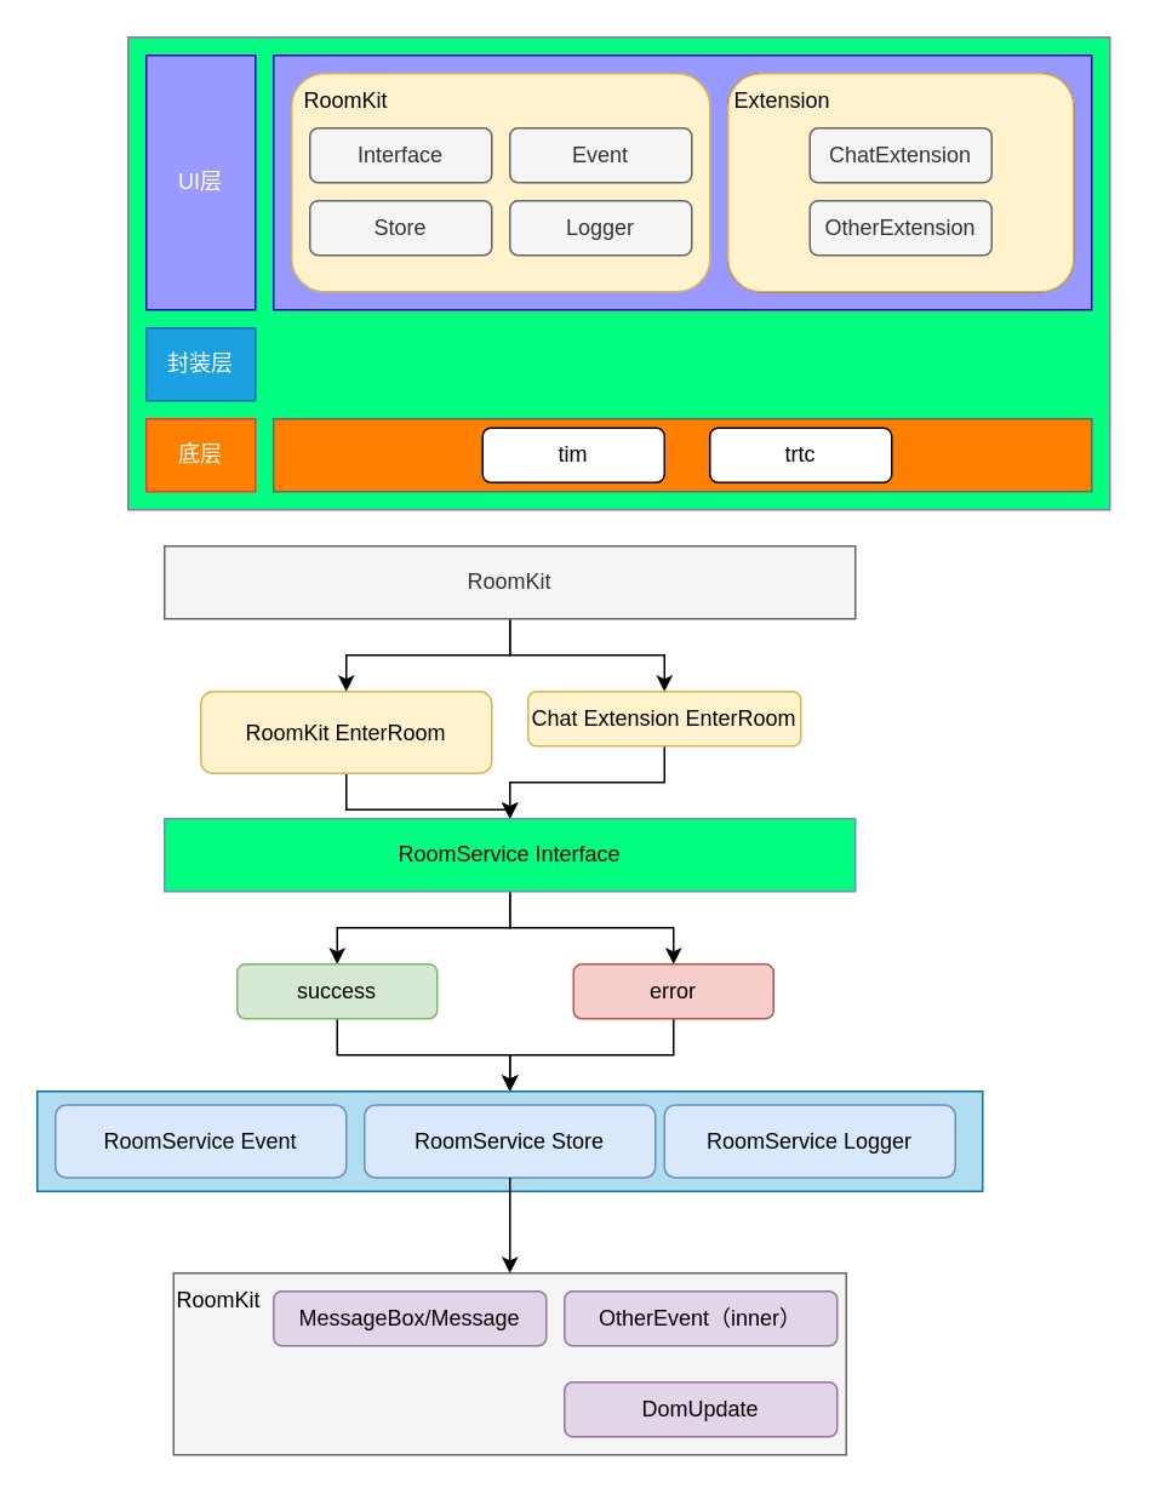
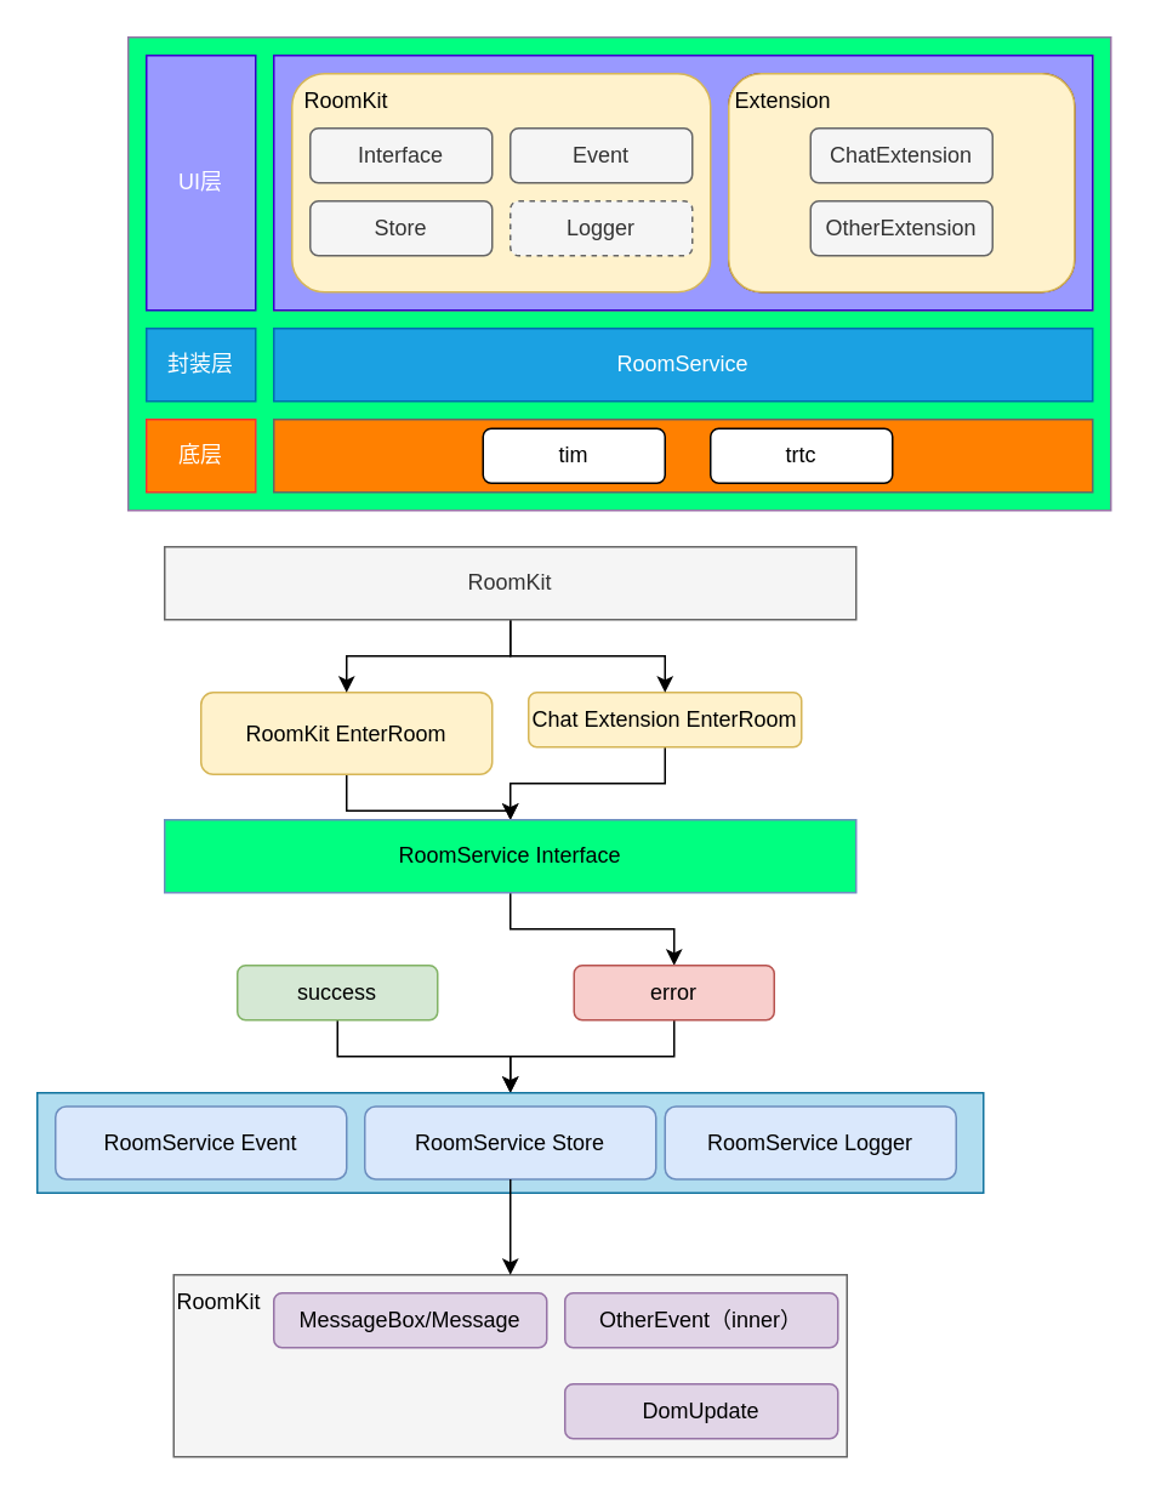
  <mxCell id="0" />
  <mxCell id="1" parent="0" />
  <mxCell id="2" value="" style="rounded=0;whiteSpace=wrap;html=1;fillColor=#00FF80;strokeColor=#9673a6;" parent="1" vertex="1"><mxGeometry x="70" y="20" width="540" height="260" as="geometry" /></mxCell>
+ <mxCell id="3" value="RoomService" style="rounded=0;whiteSpace=wrap;html=1;fillColor=#1ba1e2;strokeColor=#006EAF;fontColor=#ffffff;" parent="1" vertex="1"><mxGeometry x="150" y="180" width="450" height="40" as="geometry" /></mxCell>
  <mxCell id="4" value="" style="whiteSpace=wrap;html=1;fillColor=#FF8000;fontColor=#333333;strokeColor=#666666;gradientColor=none;" parent="1" vertex="1"><mxGeometry x="150" y="230" width="450" height="40" as="geometry" /></mxCell>
  <mxCell id="5" value="tim" style="rounded=1;whiteSpace=wrap;html=1;" parent="1" vertex="1"><mxGeometry x="265" y="235" width="100" height="30" as="geometry" /></mxCell>
  <mxCell id="6" value="&lt;font color=&quot;#ffffff&quot;&gt;底层&lt;/font&gt;" style="rounded=0;whiteSpace=wrap;html=1;strokeColor=#FF3333;fillColor=#FF8000;" parent="1" vertex="1"><mxGeometry x="80" y="230" width="60" height="40" as="geometry" /></mxCell>
  <mxCell id="7" value="封装层" style="rounded=0;whiteSpace=wrap;html=1;fillColor=#1ba1e2;strokeColor=#006EAF;fontColor=#ffffff;" parent="1" vertex="1"><mxGeometry x="80" y="180" width="60" height="40" as="geometry" /></mxCell>
  <mxCell id="8" value="UI层" style="rounded=0;whiteSpace=wrap;html=1;fillColor=#9999FF;strokeColor=#3700CC;fontColor=#ffffff;gradientColor=none;" parent="1" vertex="1"><mxGeometry x="80" y="30" width="60" height="140" as="geometry" /></mxCell>
  <mxCell id="9" value="" style="group;fillColor=#fff2cc;strokeColor=#d6b656;" parent="1" vertex="1" connectable="0"><mxGeometry x="150" y="30" width="450" height="140" as="geometry" /></mxCell>
  <mxCell id="10" value="" style="rounded=0;whiteSpace=wrap;html=1;fillColor=#9999FF;strokeColor=#3700CC;fontColor=#ffffff;" parent="9" vertex="1"><mxGeometry width="450" height="140" as="geometry" /></mxCell>
  <mxCell id="11" value="" style="rounded=1;whiteSpace=wrap;html=1;fillColor=#fff2cc;strokeColor=#d6b656;" parent="9" vertex="1"><mxGeometry x="10" y="10" width="230" height="120" as="geometry" /></mxCell>
  <mxCell id="12" value="" style="group;fillColor=#a0522d;strokeColor=#6D1F00;fontColor=#ffffff;rounded=1;" parent="9" vertex="1" connectable="0"><mxGeometry x="250" y="10" width="190" height="120" as="geometry" /></mxCell>
  <mxCell id="13" value="" style="rounded=1;whiteSpace=wrap;html=1;fillColor=#fff2cc;strokeColor=#d6b656;" parent="12" vertex="1"><mxGeometry width="190" height="120" as="geometry" /></mxCell>
  <mxCell id="14" value="Extension" style="text;html=1;strokeColor=none;fillColor=none;align=center;verticalAlign=middle;whiteSpace=wrap;rounded=0;" parent="12" vertex="1"><mxGeometry width="60" height="30" as="geometry" /></mxCell>
  <mxCell id="15" value="ChatExtension" style="rounded=1;whiteSpace=wrap;html=1;fillColor=#f5f5f5;fontColor=#333333;strokeColor=#666666;" parent="12" vertex="1"><mxGeometry x="45" y="30" width="100" height="30" as="geometry" /></mxCell>
  <mxCell id="16" value="OtherExtension" style="rounded=1;whiteSpace=wrap;html=1;fillColor=#f5f5f5;fontColor=#333333;strokeColor=#666666;" parent="12" vertex="1"><mxGeometry x="45" y="70" width="100" height="30" as="geometry" /></mxCell>
  <mxCell id="17" value="RoomKit" style="text;html=1;strokeColor=none;fillColor=none;align=center;verticalAlign=middle;whiteSpace=wrap;rounded=0;" parent="9" vertex="1"><mxGeometry x="10" y="10" width="60" height="30" as="geometry" /></mxCell>
  <mxCell id="18" value="Interface" style="rounded=1;whiteSpace=wrap;html=1;fillColor=#f5f5f5;fontColor=#333333;strokeColor=#666666;" parent="9" vertex="1"><mxGeometry x="20" y="40" width="100" height="30" as="geometry" /></mxCell>
  <mxCell id="19" value="Store" style="rounded=1;whiteSpace=wrap;html=1;fillColor=#f5f5f5;fontColor=#333333;strokeColor=#666666;" parent="9" vertex="1"><mxGeometry x="20" y="80" width="100" height="30" as="geometry" /></mxCell>
  <mxCell id="20" value="Event" style="rounded=1;whiteSpace=wrap;html=1;fillColor=#f5f5f5;fontColor=#333333;strokeColor=#666666;" parent="9" vertex="1"><mxGeometry x="130" y="40" width="100" height="30" as="geometry" /></mxCell>
- <mxCell id="21" value="Logger" style="rounded=1;whiteSpace=wrap;html=1;fillColor=#f5f5f5;fontColor=#333333;strokeColor=#666666;" parent="9" vertex="1"><mxGeometry x="130" y="80" width="100" height="30" as="geometry" /></mxCell>
+ <mxCell id="21" value="Logger" style="rounded=1;whiteSpace=wrap;html=1;fillColor=#f5f5f5;fontColor=#333333;strokeColor=#666666;dashed=1;" parent="9" vertex="1"><mxGeometry x="130" y="80" width="100" height="30" as="geometry" /></mxCell>
  <mxCell id="22" value="trtc" style="rounded=1;whiteSpace=wrap;html=1;" parent="1" vertex="1"><mxGeometry x="390" y="235" width="100" height="30" as="geometry" /></mxCell>
  <mxCell id="23" style="edgeStyle=orthogonalEdgeStyle;rounded=0;orthogonalLoop=1;jettySize=auto;html=1;" edge="1" parent="1" source="24" target="29"><mxGeometry relative="1" as="geometry" /></mxCell>
  <mxCell id="24" value="RoomKit EnterRoom" style="rounded=1;whiteSpace=wrap;html=1;fillColor=#fff2cc;strokeColor=#d6b656;" vertex="1" parent="1"><mxGeometry x="110" y="380" width="160" height="45" as="geometry" /></mxCell>
  <mxCell id="25" style="edgeStyle=orthogonalEdgeStyle;rounded=0;orthogonalLoop=1;jettySize=auto;html=1;entryX=0.5;entryY=0;entryDx=0;entryDy=0;" edge="1" parent="1" source="26" target="29"><mxGeometry relative="1" as="geometry" /></mxCell>
  <mxCell id="26" value="Chat Extension EnterRoom" style="rounded=1;whiteSpace=wrap;html=1;fillColor=#fff2cc;strokeColor=#d6b656;" vertex="1" parent="1"><mxGeometry x="290" y="380" width="150" height="30" as="geometry" /></mxCell>
- <mxCell id="27" style="edgeStyle=orthogonalEdgeStyle;rounded=0;orthogonalLoop=1;jettySize=auto;html=1;entryX=0.5;entryY=0;entryDx=0;entryDy=0;" edge="1" parent="1" source="29" target="31"><mxGeometry relative="1" as="geometry" /></mxCell>
  <mxCell id="28" style="edgeStyle=orthogonalEdgeStyle;rounded=0;orthogonalLoop=1;jettySize=auto;html=1;" edge="1" parent="1" source="29" target="33"><mxGeometry relative="1" as="geometry" /></mxCell>
  <mxCell id="29" value="RoomService Interface" style="rounded=0;whiteSpace=wrap;html=1;fillColor=#00ff80;strokeColor=#6c8ebf;" vertex="1" parent="1"><mxGeometry x="90" y="450" width="380" height="40" as="geometry" /></mxCell>
  <mxCell id="30" style="edgeStyle=orthogonalEdgeStyle;rounded=0;orthogonalLoop=1;jettySize=auto;html=1;" edge="1" parent="1" source="31" target="38"><mxGeometry relative="1" as="geometry" /></mxCell>
  <mxCell id="31" value="success" style="rounded=1;whiteSpace=wrap;html=1;fillColor=#d5e8d4;strokeColor=#82b366;" vertex="1" parent="1"><mxGeometry x="130" y="530" width="110" height="30" as="geometry" /></mxCell>
  <mxCell id="32" style="edgeStyle=orthogonalEdgeStyle;rounded=0;orthogonalLoop=1;jettySize=auto;html=1;entryX=0.5;entryY=0;entryDx=0;entryDy=0;" edge="1" parent="1" source="33" target="38"><mxGeometry relative="1" as="geometry" /></mxCell>
  <mxCell id="33" value="error" style="rounded=1;whiteSpace=wrap;html=1;fillColor=#f8cecc;strokeColor=#b85450;" vertex="1" parent="1"><mxGeometry x="315" y="530" width="110" height="30" as="geometry" /></mxCell>
  <mxCell id="34" style="edgeStyle=orthogonalEdgeStyle;rounded=0;orthogonalLoop=1;jettySize=auto;html=1;entryX=0.5;entryY=0;entryDx=0;entryDy=0;" edge="1" parent="1" source="36" target="24"><mxGeometry relative="1" as="geometry" /></mxCell>
  <mxCell id="35" style="edgeStyle=orthogonalEdgeStyle;rounded=0;orthogonalLoop=1;jettySize=auto;html=1;" edge="1" parent="1" source="36" target="26"><mxGeometry relative="1" as="geometry" /></mxCell>
  <mxCell id="36" value="RoomKit" style="rounded=0;whiteSpace=wrap;html=1;fillColor=#f5f5f5;fontColor=#333333;strokeColor=#666666;" vertex="1" parent="1"><mxGeometry x="90" y="300" width="380" height="40" as="geometry" /></mxCell>
  <mxCell id="37" value="" style="group" vertex="1" connectable="0" parent="1"><mxGeometry x="20" y="600" width="520" height="55" as="geometry" /></mxCell>
  <mxCell id="38" value="" style="rounded=0;whiteSpace=wrap;html=1;fillColor=#b1ddf0;strokeColor=#10739e;" vertex="1" parent="37"><mxGeometry width="520" height="55" as="geometry" /></mxCell>
  <mxCell id="39" value="RoomService Event" style="rounded=1;whiteSpace=wrap;html=1;fillColor=#dae8fc;strokeColor=#6c8ebf;" vertex="1" parent="37"><mxGeometry x="10" y="7.5" width="160" height="40" as="geometry" /></mxCell>
  <mxCell id="40" value="RoomService Store" style="rounded=1;whiteSpace=wrap;html=1;fillColor=#dae8fc;strokeColor=#6c8ebf;" vertex="1" parent="37"><mxGeometry x="180" y="7.5" width="160" height="40" as="geometry" /></mxCell>
  <mxCell id="41" value="RoomService Logger" style="rounded=1;whiteSpace=wrap;html=1;fillColor=#dae8fc;strokeColor=#6c8ebf;" vertex="1" parent="37"><mxGeometry x="345" y="7.5" width="160" height="40" as="geometry" /></mxCell>
  <mxCell id="42" value="" style="group" vertex="1" connectable="0" parent="1"><mxGeometry x="95" y="700" width="370" height="100" as="geometry" /></mxCell>
  <mxCell id="43" value="" style="rounded=0;whiteSpace=wrap;html=1;fillColor=#f5f5f5;fontColor=#333333;strokeColor=#666666;" vertex="1" parent="42"><mxGeometry width="370" height="100" as="geometry" /></mxCell>
  <mxCell id="44" value="MessageBox/Message" style="rounded=1;whiteSpace=wrap;html=1;fillColor=#e1d5e7;strokeColor=#9673a6;" vertex="1" parent="42"><mxGeometry x="55" y="10" width="150" height="30" as="geometry" /></mxCell>
  <mxCell id="45" value="OtherEvent（inner）" style="rounded=1;whiteSpace=wrap;html=1;fillColor=#e1d5e7;strokeColor=#9673a6;" vertex="1" parent="42"><mxGeometry x="215" y="10" width="150" height="30" as="geometry" /></mxCell>
  <mxCell id="46" value="DomUpdate" style="rounded=1;whiteSpace=wrap;html=1;fillColor=#e1d5e7;strokeColor=#9673a6;" vertex="1" parent="42"><mxGeometry x="215" y="60" width="150" height="30" as="geometry" /></mxCell>
  <mxCell id="47" value="RoomKit" style="text;html=1;strokeColor=none;fillColor=none;align=center;verticalAlign=middle;whiteSpace=wrap;rounded=0;" vertex="1" parent="42"><mxGeometry x="-5" width="60" height="30" as="geometry" /></mxCell>
  <mxCell id="48" style="edgeStyle=orthogonalEdgeStyle;rounded=0;orthogonalLoop=1;jettySize=auto;html=1;entryX=0.5;entryY=0;entryDx=0;entryDy=0;" edge="1" parent="1" source="40" target="43"><mxGeometry relative="1" as="geometry" /></mxCell>
